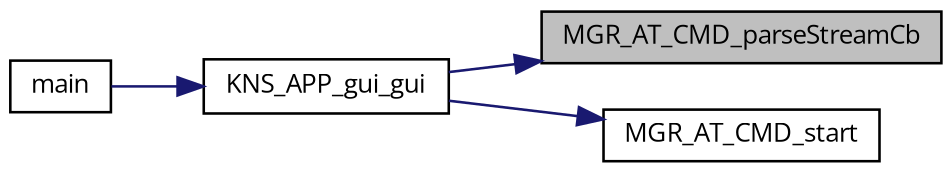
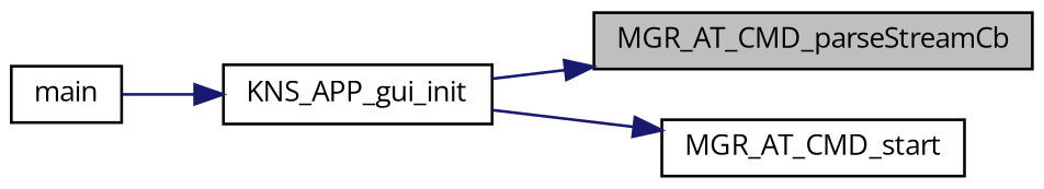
  digraph {
    fontname="Open Sans"
    rankdir=RL
    node [color=black fillcolor=white fontname="Open Sans" fontsize=10 shape=record style=filled]
    edge [color=midnightblue dir=back fontname="Open Sans" fontsize=10 labelfontname=Helvetica labelfontsize=10 style=solid]
    n1 [fillcolor=grey75 fontcolor=black height=0.2 label=MGR_AT_CMD_parseStreamCb width=0.4]
-   n2 [height=0.2 label=KNS_APP_gui_gui width=0.4]
+   n2 [height=0.2 label=KNS_APP_gui_init width=0.4]
    n3 [height=0.2 label=MGR_AT_CMD_start width=0.4]
    n4 [height=0.2 label=main width=0.4]
    n1 -> n2
    n2 -> n4
    n3 -> n2
  }
